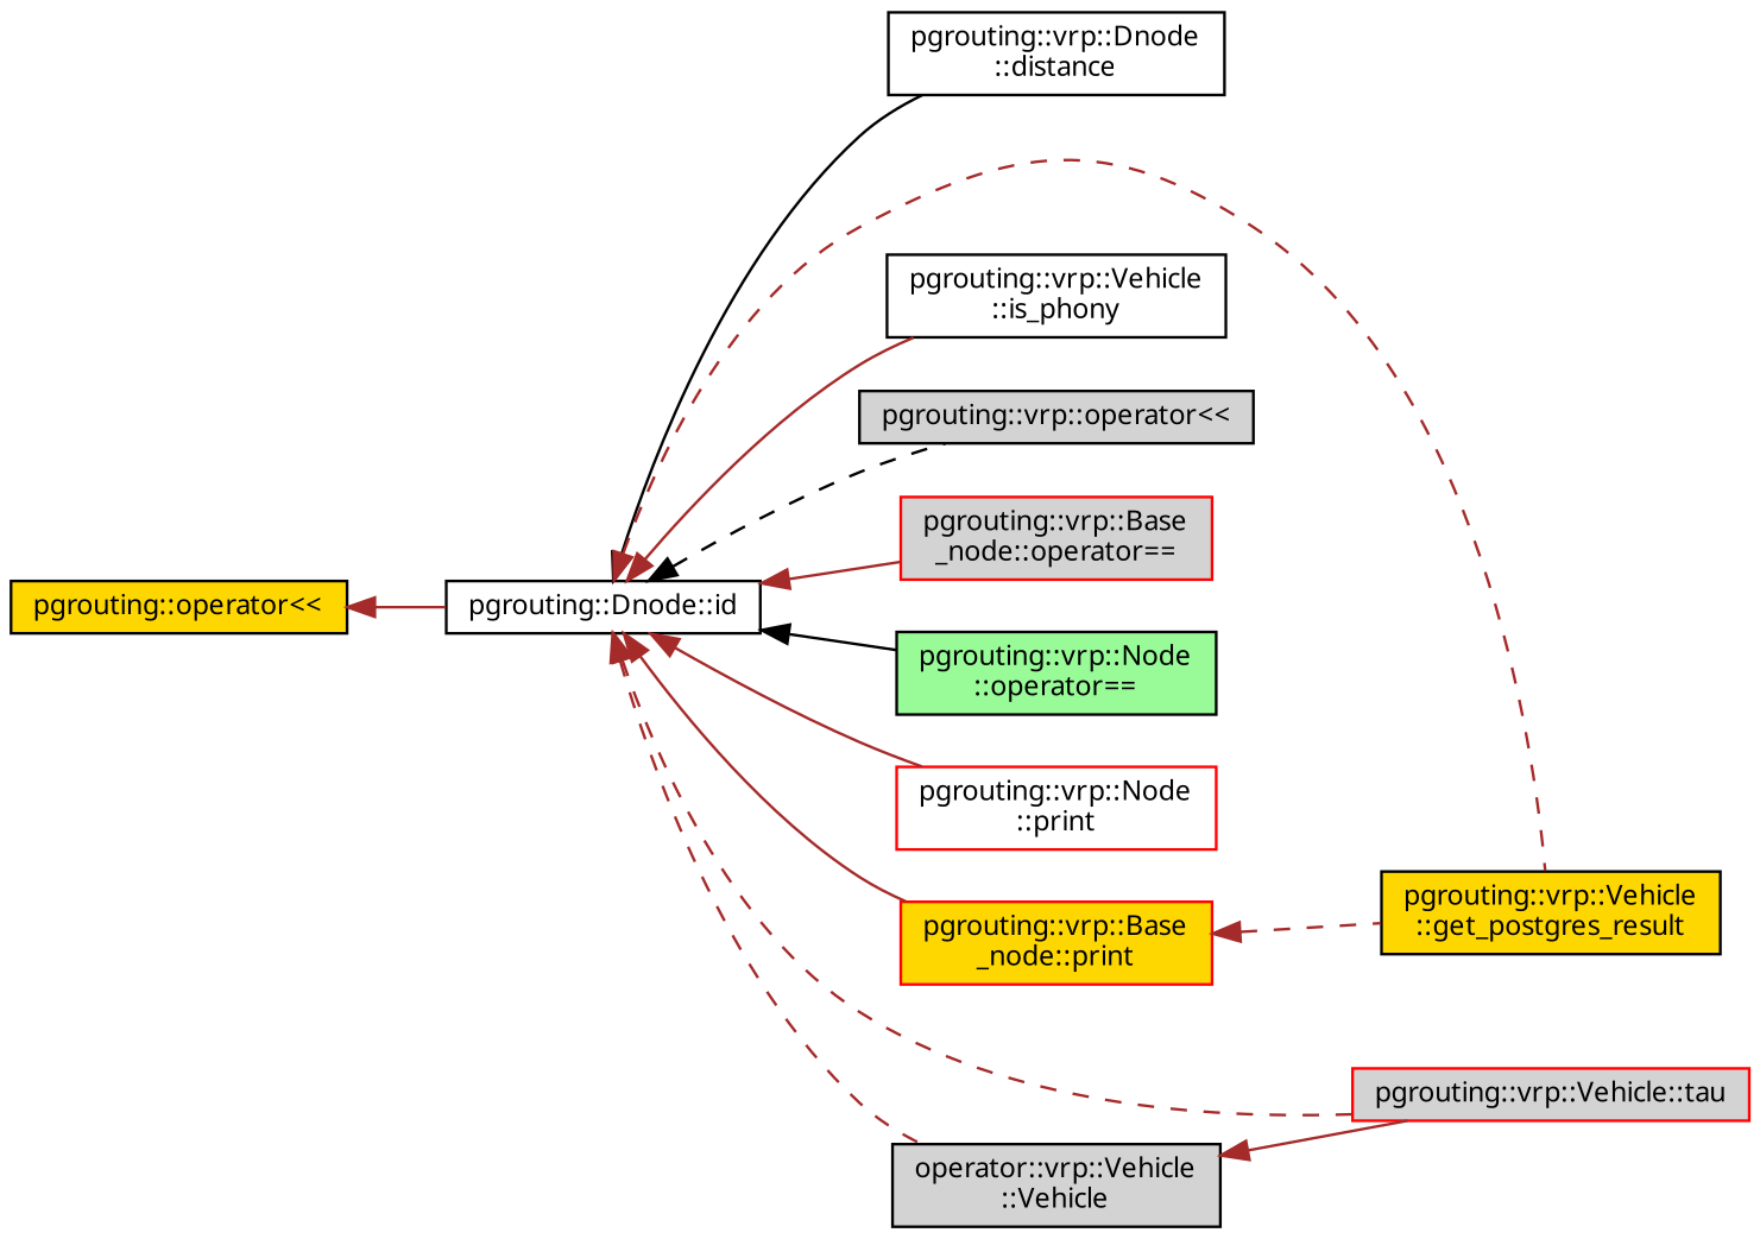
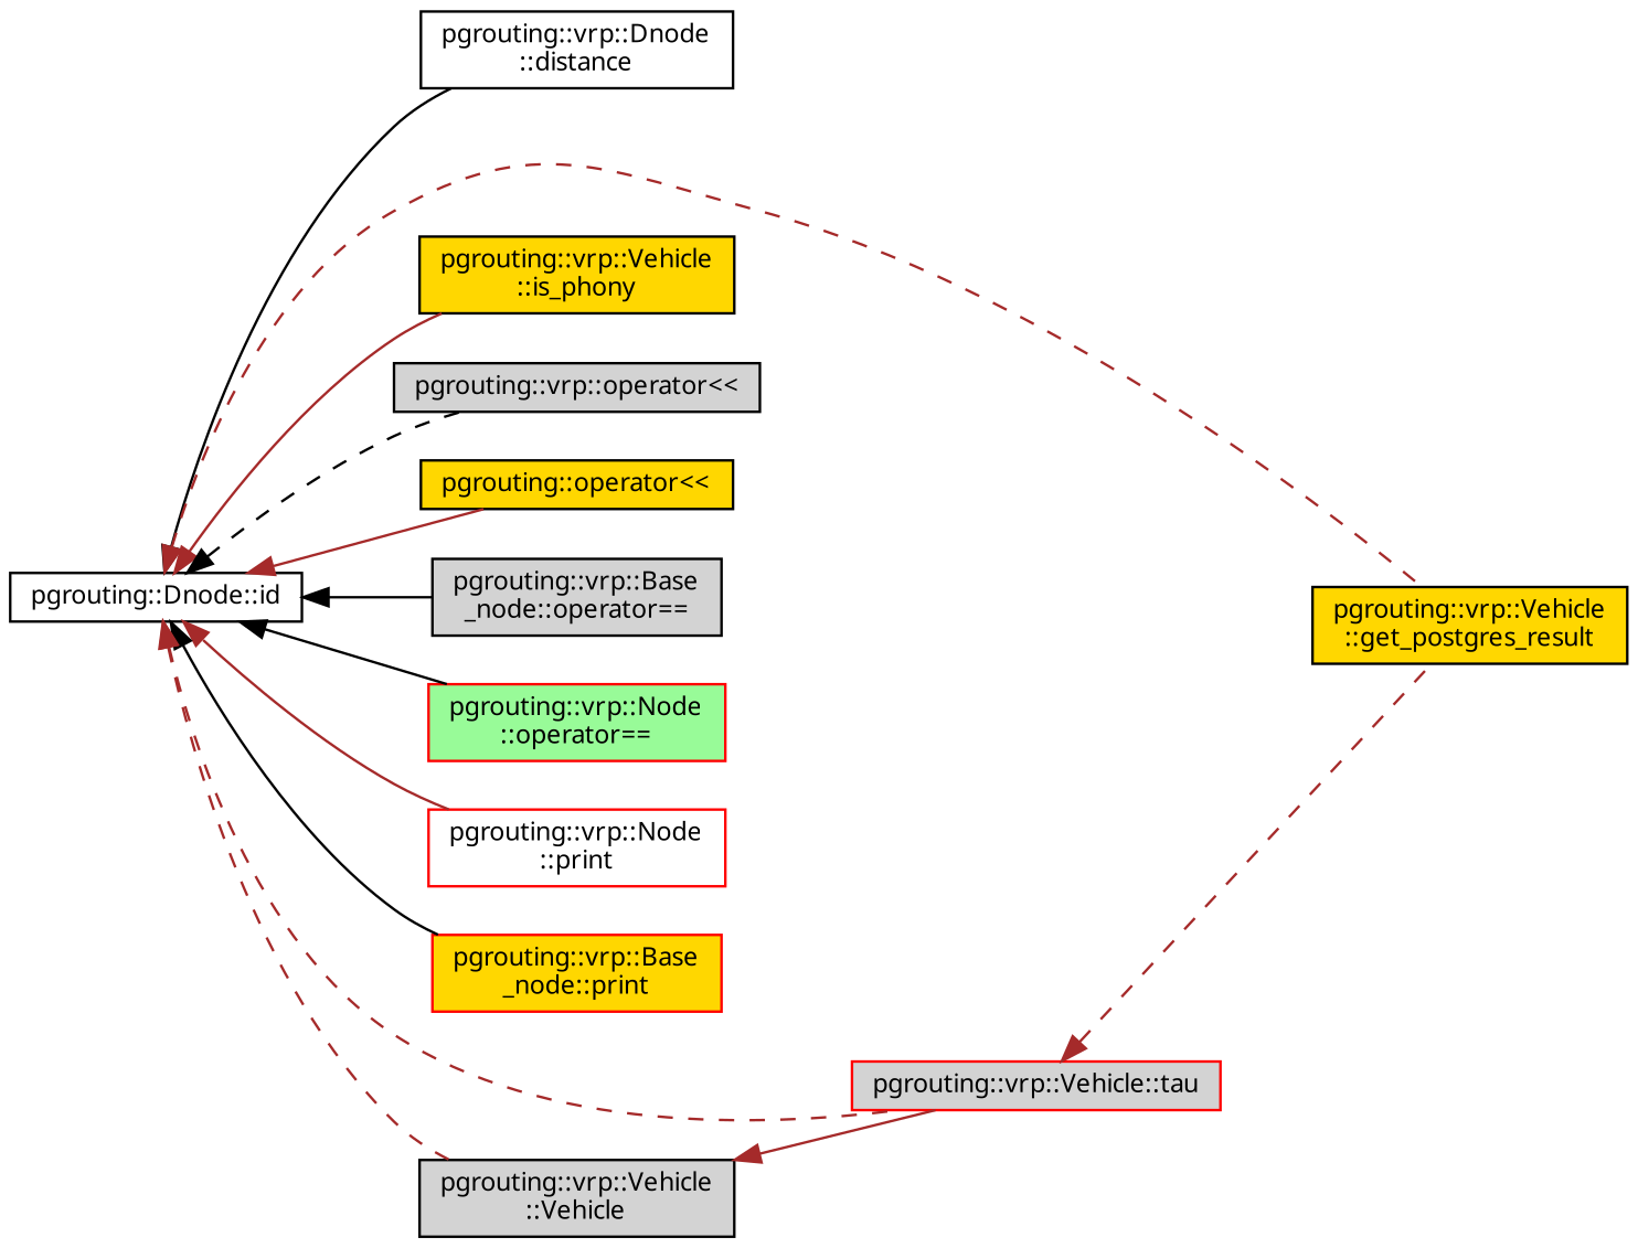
  digraph {
    fontname="Noto Sans"
    rankdir=LR
    node [color=black fillcolor=white fontname="Noto Sans" fontsize=10 shape=record style=filled]
    edge [color=brown dir=back fontname="Noto Sans" fontsize=10 labelfontname=Helvetica labelfontsize=10 style=solid]
    n1 [fontcolor=black height=0.2 label="pgrouting::Dnode::id" width=0.4]
    n2 [height=0.2 label="pgrouting::vrp::Dnode\l::distance" width=0.4]
    n3 [fillcolor=gold height=0.2 label="pgrouting::vrp::Vehicle\l::get_postgres_result" width=0.4]
-   n4 [height=0.2 label="pgrouting::vrp::Vehicle\l::is_phony" width=0.4]
+   n4 [fillcolor=gold height=0.2 label="pgrouting::vrp::Vehicle\l::is_phony" width=0.4]
    n5 [fillcolor=lightgrey height=0.2 label="pgrouting::vrp::operator\<\<" width=0.4]
    n6 [fillcolor=gold height=0.2 label="pgrouting::operator\<\<" width=0.4]
-   n7 [color=red fillcolor=lightgrey height=0.2 label="pgrouting::vrp::Base\l_node::operator==" width=0.4]
-   n8 [fillcolor=palegreen height=0.2 label="pgrouting::vrp::Node\l::operator==" width=0.4]
+   n7 [fillcolor=lightgrey height=0.2 label="pgrouting::vrp::Base\l_node::operator==" width=0.4]
+   n8 [color=red fillcolor=palegreen height=0.2 label="pgrouting::vrp::Node\l::operator==" width=0.4]
    n9 [color=red height=0.2 label="pgrouting::vrp::Node\l::print" width=0.4]
    n10 [color=red fillcolor=gold height=0.2 label="pgrouting::vrp::Base\l_node::print" width=0.4]
    n11 [color=red fillcolor=lightgrey height=0.2 label="pgrouting::vrp::Vehicle::tau" width=0.4]
-   n12 [fillcolor=lightgrey height=0.2 label="operator::vrp::Vehicle\l::Vehicle" width=0.4]
+   n12 [fillcolor=lightgrey height=0.2 label="pgrouting::vrp::Vehicle\l::Vehicle" width=0.4]
    n1 -> n2 [color=black]
    n1 -> n3 [style=dashed]
    n1 -> n4
    n1 -> n5 [color=black style=dashed]
-   n6 -> n1
-   n1 -> n7
+   n1 -> n6
+   n1 -> n7 [color=black]
    n1 -> n8 [color=black]
    n1 -> n9
-   n1 -> n10
+   n1 -> n10 [color=black]
    n1 -> n11 [style=dashed]
    n1 -> n12 [style=dashed]
-   n10 -> n3 [style=dashed]
+   n11 -> n3 [style=dashed]
    n12 -> n11
  }
